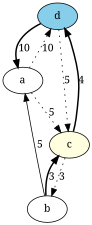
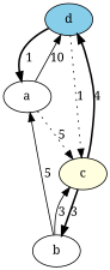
  digraph {
    fontname="Noto Serif"
    node [fillcolor=white fontname="Noto Serif" style=filled]
    edge [fontname="Noto Serif" style=dotted]
    d [fillcolor=skyblue]
    a
    c [fillcolor=lightyellow]
    b
-   d -> a [label=10 style=bold]
-   d -> c [label=5]
-   a -> d [label=10]
+   d -> a [label=1 style=bold]
+   d -> c [label=1]
+   a -> d [label=10 style=solid]
    a -> c [label=5]
    c -> d [label=4 style=bold]
-   c -> b [label=3]
+   c -> b [label=3 style=bold]
    b -> a [label=5 style=solid]
-   b -> c [label=3 style=bold]
+   b -> c [label=3 style=solid]
  }
